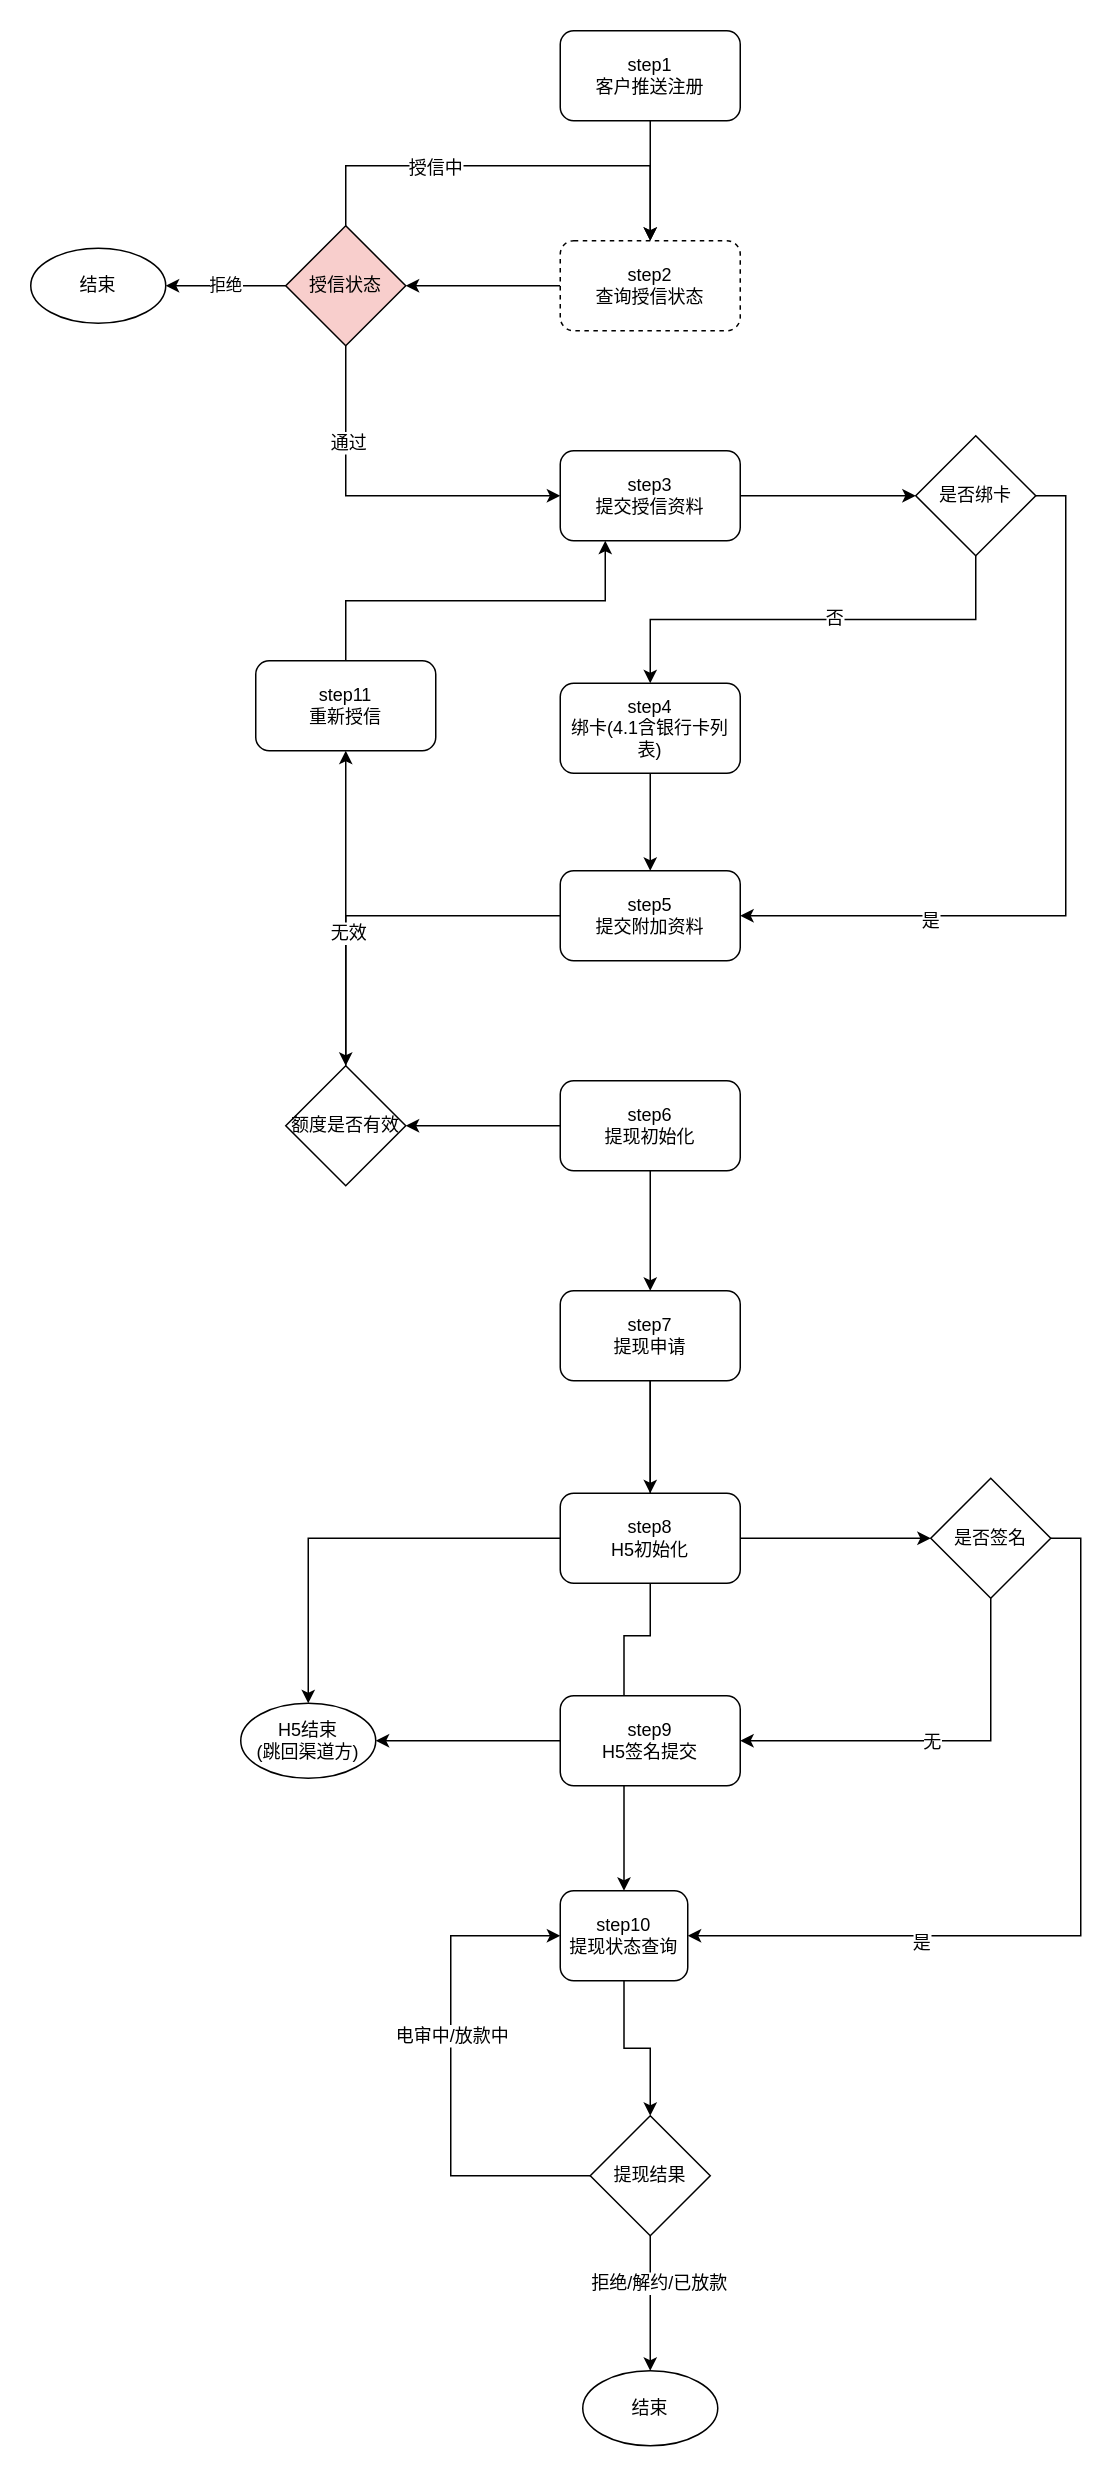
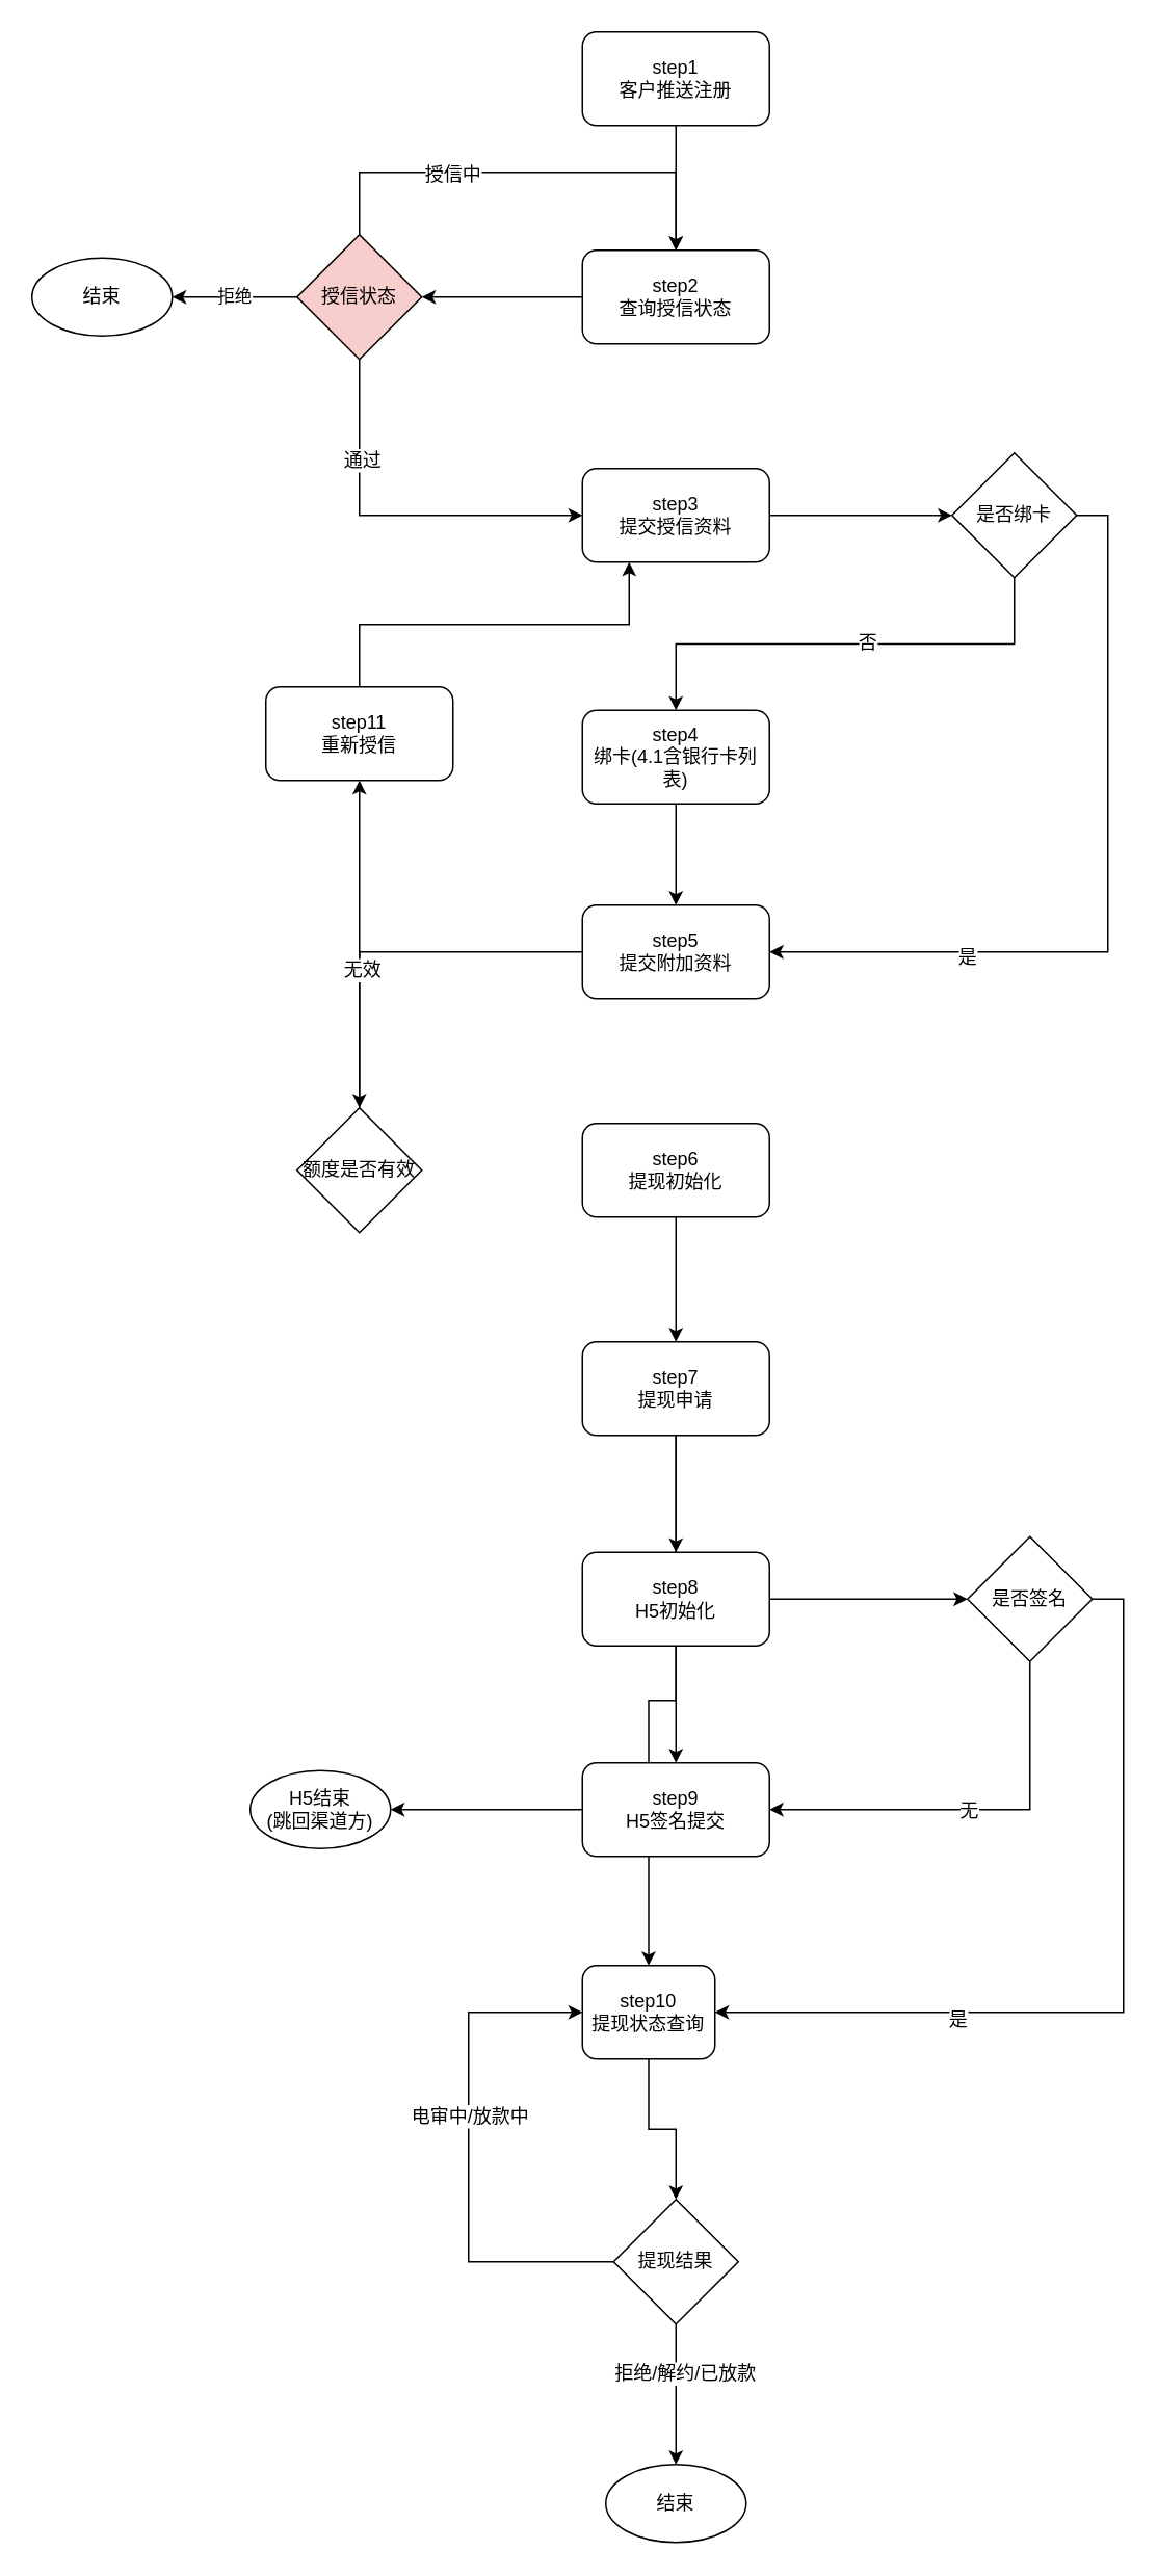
  <mxCell id="0" />
  <mxCell id="1" parent="0" />
  <mxCell id="2" value="" style="edgeStyle=orthogonalEdgeStyle;rounded=0;orthogonalLoop=1;jettySize=auto;html=1;" parent="1" source="3" target="5" edge="1"><mxGeometry relative="1" as="geometry" /></mxCell>
  <mxCell id="3" value="step1&lt;br&gt;&lt;span&gt;客户推送注册&lt;/span&gt;&lt;br&gt;" style="rounded=1;whiteSpace=wrap;html=1;" parent="1" vertex="1"><mxGeometry x="373" y="20" width="120" height="60" as="geometry" /></mxCell>
  <mxCell id="4" style="edgeStyle=orthogonalEdgeStyle;rounded=0;orthogonalLoop=1;jettySize=auto;html=1;exitX=0;exitY=0.5;exitDx=0;exitDy=0;" parent="1" source="5" target="32" edge="1"><mxGeometry relative="1" as="geometry" /></mxCell>
- <mxCell id="5" value="step2&lt;br&gt;&lt;span&gt;查询授信状态&lt;/span&gt;&lt;br&gt;" style="rounded=1;whiteSpace=wrap;html=1;dashed=1;" parent="1" vertex="1"><mxGeometry x="373" y="160" width="120" height="60" as="geometry" /></mxCell>
+ <mxCell id="5" value="step2&lt;br&gt;&lt;span&gt;查询授信状态&lt;/span&gt;&lt;br&gt;" style="rounded=1;whiteSpace=wrap;html=1;" parent="1" vertex="1"><mxGeometry x="373" y="160" width="120" height="60" as="geometry" /></mxCell>
  <mxCell id="6" style="edgeStyle=orthogonalEdgeStyle;rounded=0;orthogonalLoop=1;jettySize=auto;html=1;exitX=1;exitY=0.5;exitDx=0;exitDy=0;entryX=0;entryY=0.5;entryDx=0;entryDy=0;" parent="1" source="7" target="38" edge="1"><mxGeometry relative="1" as="geometry" /></mxCell>
  <mxCell id="7" value="step3&lt;br&gt;提交授信资料&lt;br&gt;" style="rounded=1;whiteSpace=wrap;html=1;" parent="1" vertex="1"><mxGeometry x="373" y="300" width="120" height="60" as="geometry" /></mxCell>
  <mxCell id="8" value="" style="edgeStyle=orthogonalEdgeStyle;rounded=0;orthogonalLoop=1;jettySize=auto;html=1;" parent="1" source="9" target="13" edge="1"><mxGeometry relative="1" as="geometry" /></mxCell>
  <mxCell id="9" value="step4&lt;br&gt;绑卡(4.1含银行卡列表)&lt;br&gt;" style="rounded=1;whiteSpace=wrap;html=1;" parent="1" vertex="1"><mxGeometry x="373" y="455" width="120" height="60" as="geometry" /></mxCell>
  <mxCell id="10" style="edgeStyle=orthogonalEdgeStyle;rounded=0;orthogonalLoop=1;jettySize=auto;html=1;exitX=0.5;exitY=0;exitDx=0;exitDy=0;entryX=0.25;entryY=1;entryDx=0;entryDy=0;" parent="1" source="11" edge="1" target="7"><mxGeometry relative="1" as="geometry"><mxPoint x="400" y="370" as="targetPoint" /></mxGeometry></mxCell>
  <mxCell id="11" value="step11&lt;br&gt;重新授信&lt;br&gt;" style="rounded=1;whiteSpace=wrap;html=1;" parent="1" vertex="1"><mxGeometry x="170" y="440" width="120" height="60" as="geometry" /></mxCell>
  <mxCell id="12" value="" style="edgeStyle=orthogonalEdgeStyle;rounded=0;orthogonalLoop=1;jettySize=auto;html=1;" parent="1" source="13" target="41" edge="1"><mxGeometry relative="1" as="geometry" /></mxCell>
  <mxCell id="13" value="step5&lt;br&gt;提交附加资料&lt;br&gt;" style="rounded=1;whiteSpace=wrap;html=1;" parent="1" vertex="1"><mxGeometry x="373" y="580" width="120" height="60" as="geometry" /></mxCell>
  <mxCell id="14" value="" style="edgeStyle=orthogonalEdgeStyle;rounded=0;orthogonalLoop=1;jettySize=auto;html=1;" parent="1" source="16" target="19" edge="1"><mxGeometry relative="1" as="geometry" /></mxCell>
- <mxCell id="15" style="edgeStyle=orthogonalEdgeStyle;rounded=0;orthogonalLoop=1;jettySize=auto;html=1;exitX=0;exitY=0.5;exitDx=0;exitDy=0;entryX=1;entryY=0.5;entryDx=0;entryDy=0;" parent="1" source="16" target="41" edge="1"><mxGeometry relative="1" as="geometry" /></mxCell>
  <mxCell id="16" value="step6&lt;br&gt;提现初始化&lt;br&gt;" style="rounded=1;whiteSpace=wrap;html=1;" parent="1" vertex="1"><mxGeometry x="373" y="720" width="120" height="60" as="geometry" /></mxCell>
  <mxCell id="17" value="" style="edgeStyle=orthogonalEdgeStyle;rounded=0;orthogonalLoop=1;jettySize=auto;html=1;" parent="1" source="19" target="24" edge="1"><mxGeometry relative="1" as="geometry" /></mxCell>
  <mxCell id="18" value="" style="edgeStyle=orthogonalEdgeStyle;rounded=0;orthogonalLoop=1;jettySize=auto;html=1;" parent="1" source="19" target="21" edge="1"><mxGeometry relative="1" as="geometry" /></mxCell>
  <mxCell id="19" value="step7&lt;br&gt;提现申请&lt;br&gt;" style="rounded=1;whiteSpace=wrap;html=1;" parent="1" vertex="1"><mxGeometry x="373" y="860" width="120" height="60" as="geometry" /></mxCell>
  <mxCell id="20" style="edgeStyle=orthogonalEdgeStyle;rounded=0;orthogonalLoop=1;jettySize=auto;html=1;exitX=0.5;exitY=1;exitDx=0;exitDy=0;" parent="1" source="21" target="52" edge="1"><mxGeometry relative="1" as="geometry" /></mxCell>
  <mxCell id="21" value="step10&lt;br&gt;提现状态查询&lt;br&gt;" style="rounded=1;whiteSpace=wrap;html=1;" parent="1" vertex="1"><mxGeometry x="373" y="1260" width="85" height="60" as="geometry" /></mxCell>
- <mxCell id="22" value="" style="edgeStyle=orthogonalEdgeStyle;rounded=0;orthogonalLoop=1;jettySize=auto;html=1;" parent="1" source="24" target="53" edge="1"><mxGeometry relative="1" as="geometry" /></mxCell>
+ <mxCell id="22" value="" style="edgeStyle=orthogonalEdgeStyle;rounded=0;orthogonalLoop=1;jettySize=auto;html=1;" parent="1" source="24" target="26" edge="1"><mxGeometry relative="1" as="geometry" /></mxCell>
  <mxCell id="23" style="edgeStyle=orthogonalEdgeStyle;rounded=0;orthogonalLoop=1;jettySize=auto;html=1;exitX=1;exitY=0.5;exitDx=0;exitDy=0;entryX=0;entryY=0.5;entryDx=0;entryDy=0;" parent="1" source="24" target="46" edge="1"><mxGeometry relative="1" as="geometry" /></mxCell>
  <mxCell id="24" value="step8&lt;br&gt;H5初始化&lt;br&gt;" style="rounded=1;whiteSpace=wrap;html=1;" parent="1" vertex="1"><mxGeometry x="373" y="995" width="120" height="60" as="geometry" /></mxCell>
  <mxCell id="25" style="edgeStyle=orthogonalEdgeStyle;rounded=0;orthogonalLoop=1;jettySize=auto;html=1;exitX=0;exitY=0.5;exitDx=0;exitDy=0;entryX=1;entryY=0.5;entryDx=0;entryDy=0;" edge="1" parent="1" source="26" target="53"><mxGeometry relative="1" as="geometry" /></mxCell>
  <mxCell id="26" value="step9&lt;br&gt;H5签名提交&lt;br&gt;" style="rounded=1;whiteSpace=wrap;html=1;" parent="1" vertex="1"><mxGeometry x="373" y="1130" width="120" height="60" as="geometry" /></mxCell>
  <mxCell id="27" style="edgeStyle=orthogonalEdgeStyle;rounded=0;orthogonalLoop=1;jettySize=auto;html=1;exitX=0.5;exitY=1;exitDx=0;exitDy=0;entryX=0;entryY=0.5;entryDx=0;entryDy=0;" parent="1" source="32" edge="1"><mxGeometry relative="1" as="geometry"><mxPoint x="373" y="330" as="targetPoint" /><Array as="points"><mxPoint x="230" y="330" /></Array></mxGeometry></mxCell>
  <mxCell id="28" value="通过" style="text;html=1;resizable=0;points=[];align=center;verticalAlign=middle;labelBackgroundColor=#ffffff;" parent="27" vertex="1" connectable="0"><mxGeometry x="-0.473" y="1" relative="1" as="geometry"><mxPoint as="offset" /></mxGeometry></mxCell>
  <mxCell id="29" style="edgeStyle=orthogonalEdgeStyle;rounded=0;orthogonalLoop=1;jettySize=auto;html=1;exitX=0.5;exitY=0;exitDx=0;exitDy=0;entryX=0.5;entryY=0;entryDx=0;entryDy=0;" parent="1" source="32" target="5" edge="1"><mxGeometry relative="1" as="geometry"><Array as="points"><mxPoint x="230" y="110" /><mxPoint x="433" y="110" /></Array></mxGeometry></mxCell>
  <mxCell id="30" value="授信中" style="text;html=1;resizable=0;points=[];align=center;verticalAlign=middle;labelBackgroundColor=#ffffff;" parent="29" vertex="1" connectable="0"><mxGeometry x="-0.327" y="-1" relative="1" as="geometry"><mxPoint as="offset" /></mxGeometry></mxCell>
  <mxCell id="31" value="拒绝" style="edgeStyle=orthogonalEdgeStyle;rounded=0;orthogonalLoop=1;jettySize=auto;html=1;exitX=0;exitY=0.5;exitDx=0;exitDy=0;entryX=1;entryY=0.5;entryDx=0;entryDy=0;" parent="1" source="32" target="33" edge="1"><mxGeometry relative="1" as="geometry"><Array as="points"><mxPoint x="160" y="190" /><mxPoint x="160" y="190" /></Array></mxGeometry></mxCell>
  <mxCell id="32" value="授信状态" style="rhombus;whiteSpace=wrap;html=1;fillColor=#f8cecc;" parent="1" vertex="1"><mxGeometry x="190" y="150" width="80" height="80" as="geometry" /></mxCell>
  <mxCell id="33" value="结束" style="ellipse;whiteSpace=wrap;html=1;" parent="1" vertex="1"><mxGeometry y="165" width="90" height="50" as="geometry" x="20" /></mxCell>
  <mxCell id="34" style="edgeStyle=orthogonalEdgeStyle;rounded=0;orthogonalLoop=1;jettySize=auto;html=1;exitX=0.5;exitY=1;exitDx=0;exitDy=0;entryX=0.5;entryY=0;entryDx=0;entryDy=0;" parent="1" source="38" target="9" edge="1"><mxGeometry relative="1" as="geometry" /></mxCell>
  <mxCell id="35" value="否" style="text;html=1;resizable=0;points=[];align=center;verticalAlign=middle;labelBackgroundColor=#ffffff;" parent="34" vertex="1" connectable="0"><mxGeometry x="-0.094" y="-1" relative="1" as="geometry"><mxPoint as="offset" /></mxGeometry></mxCell>
  <mxCell id="36" style="edgeStyle=orthogonalEdgeStyle;rounded=0;orthogonalLoop=1;jettySize=auto;html=1;exitX=1;exitY=0.5;exitDx=0;exitDy=0;entryX=1;entryY=0.5;entryDx=0;entryDy=0;" parent="1" source="38" target="13" edge="1"><mxGeometry relative="1" as="geometry" /></mxCell>
  <mxCell id="37" value="是" style="text;html=1;resizable=0;points=[];align=center;verticalAlign=middle;labelBackgroundColor=#ffffff;" parent="36" vertex="1" connectable="0"><mxGeometry x="0.513" y="3" relative="1" as="geometry"><mxPoint as="offset" /></mxGeometry></mxCell>
  <mxCell id="38" value="是否绑卡" style="rhombus;whiteSpace=wrap;html=1;" parent="1" vertex="1"><mxGeometry x="610" y="290" width="80" height="80" as="geometry" /></mxCell>
  <mxCell id="39" style="edgeStyle=orthogonalEdgeStyle;rounded=0;orthogonalLoop=1;jettySize=auto;html=1;exitX=0.5;exitY=0;exitDx=0;exitDy=0;entryX=0.5;entryY=1;entryDx=0;entryDy=0;" parent="1" source="41" target="11" edge="1"><mxGeometry relative="1" as="geometry" /></mxCell>
  <mxCell id="40" value="无效" style="text;html=1;resizable=0;points=[];align=center;verticalAlign=middle;labelBackgroundColor=#ffffff;" vertex="1" connectable="0" parent="39"><mxGeometry x="-0.152" y="-1" relative="1" as="geometry"><mxPoint as="offset" /></mxGeometry></mxCell>
  <mxCell id="41" value="额度是否有效" style="rhombus;whiteSpace=wrap;html=1;" parent="1" vertex="1"><mxGeometry x="190" y="710" width="80" height="80" as="geometry" /></mxCell>
  <mxCell id="42" style="edgeStyle=orthogonalEdgeStyle;rounded=0;orthogonalLoop=1;jettySize=auto;html=1;exitX=0.5;exitY=1;exitDx=0;exitDy=0;entryX=1;entryY=0.5;entryDx=0;entryDy=0;" parent="1" source="46" target="26" edge="1"><mxGeometry relative="1" as="geometry" /></mxCell>
  <mxCell id="43" value="无" style="text;html=1;resizable=0;points=[];align=center;verticalAlign=middle;labelBackgroundColor=#ffffff;" parent="42" vertex="1" connectable="0"><mxGeometry x="0.031" relative="1" as="geometry"><mxPoint as="offset" /></mxGeometry></mxCell>
  <mxCell id="44" style="edgeStyle=orthogonalEdgeStyle;rounded=0;orthogonalLoop=1;jettySize=auto;html=1;exitX=1;exitY=0.5;exitDx=0;exitDy=0;entryX=1;entryY=0.5;entryDx=0;entryDy=0;" parent="1" source="46" target="21" edge="1"><mxGeometry relative="1" as="geometry"><Array as="points"><mxPoint x="720" y="1025" /><mxPoint x="720" y="1290" /></Array></mxGeometry></mxCell>
  <mxCell id="45" value="是" style="text;html=1;resizable=0;points=[];align=center;verticalAlign=middle;labelBackgroundColor=#ffffff;" parent="44" vertex="1" connectable="0"><mxGeometry x="0.434" y="4" relative="1" as="geometry"><mxPoint as="offset" /></mxGeometry></mxCell>
  <mxCell id="46" value="是否签名" style="rhombus;whiteSpace=wrap;html=1;" parent="1" vertex="1"><mxGeometry x="620" y="985" width="80" height="80" as="geometry" /></mxCell>
  <mxCell id="47" value="结束" style="ellipse;whiteSpace=wrap;html=1;" parent="1" vertex="1"><mxGeometry x="388" y="1580" width="90" height="50" as="geometry" /></mxCell>
  <mxCell id="48" style="edgeStyle=orthogonalEdgeStyle;rounded=0;orthogonalLoop=1;jettySize=auto;html=1;exitX=0.5;exitY=1;exitDx=0;exitDy=0;entryX=0.5;entryY=0;entryDx=0;entryDy=0;" parent="1" source="52" target="47" edge="1"><mxGeometry relative="1" as="geometry" /></mxCell>
  <mxCell id="49" value="拒绝/解约/已放款" style="text;html=1;resizable=0;points=[];align=center;verticalAlign=middle;labelBackgroundColor=#ffffff;" parent="48" vertex="1" connectable="0"><mxGeometry x="-0.308" y="5" relative="1" as="geometry"><mxPoint as="offset" /></mxGeometry></mxCell>
  <mxCell id="50" style="edgeStyle=orthogonalEdgeStyle;rounded=0;orthogonalLoop=1;jettySize=auto;html=1;exitX=0;exitY=0.5;exitDx=0;exitDy=0;entryX=0;entryY=0.5;entryDx=0;entryDy=0;" parent="1" source="52" target="21" edge="1"><mxGeometry relative="1" as="geometry"><Array as="points"><mxPoint x="300" y="1450" /><mxPoint x="300" y="1290" /></Array></mxGeometry></mxCell>
  <mxCell id="51" value="电审中/放款中" style="text;html=1;resizable=0;points=[];align=center;verticalAlign=middle;labelBackgroundColor=#ffffff;" parent="50" vertex="1" connectable="0"><mxGeometry x="0.147" relative="1" as="geometry"><mxPoint as="offset" /></mxGeometry></mxCell>
  <mxCell id="52" value="提现结果" style="rhombus;whiteSpace=wrap;html=1;" parent="1" vertex="1"><mxGeometry x="393" y="1410" width="80" height="80" as="geometry" /></mxCell>
  <mxCell id="53" value="H5结束&lt;br&gt;(跳回渠道方)&lt;br&gt;" style="ellipse;whiteSpace=wrap;html=1;" vertex="1" parent="1"><mxGeometry x="160" y="1135" width="90" height="50" as="geometry" /></mxCell>
